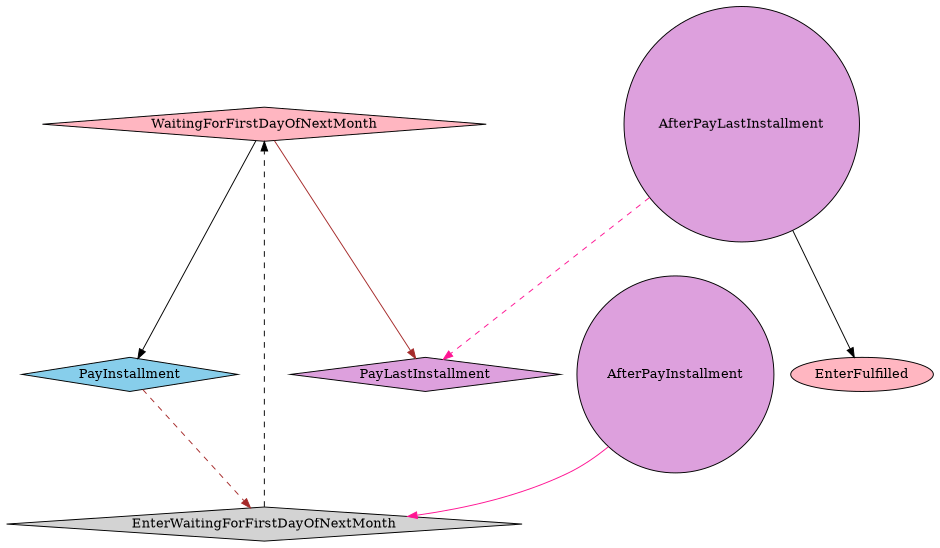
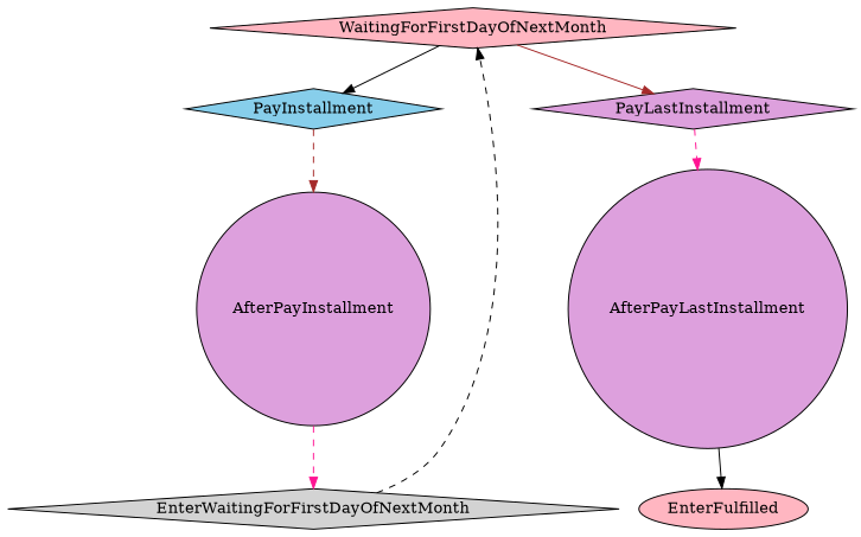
  digraph {
    node [fillcolor=plum shape=diamond style=filled]
    edge [color=black]
    n1 [fillcolor=lightpink label=WaitingForFirstDayOfNextMonth]
    n2 [fillcolor=skyblue label=PayInstallment]
    n3 [label=PayLastInstallment]
    n4 [label=AfterPayInstallment shape=circle]
    n5 [label=AfterPayLastInstallment shape=circle]
    n6 [fillcolor=lightgrey label=EnterWaitingForFirstDayOfNextMonth]
    EnterFulfilled [fillcolor=lightpink shape=ellipse]
    n1 -> n2
    n1 -> n3 [color=brown]
-   n2 -> n6 [color=brown style=dashed]
-   n5 -> n3 [color=deeppink style=dashed]
-   n4 -> n6 [color=deeppink]
+   n2 -> n4 [color=brown style=dashed]
+   n3 -> n5 [color=deeppink style=dashed]
+   n4 -> n6 [color=deeppink style=dashed]
    n5 -> EnterFulfilled
    n6 -> n1 [style=dashed]
  }
